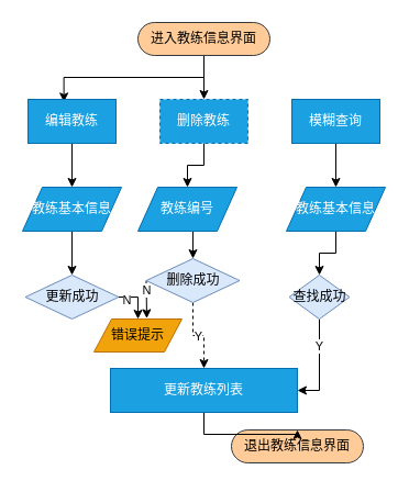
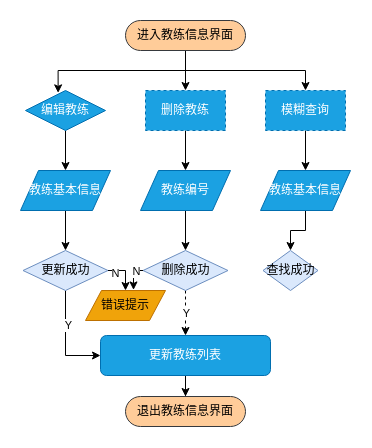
  <mxCell id="0" />
  <mxCell id="1" parent="0" />
  <mxCell id="2" style="edgeStyle=orthogonalEdgeStyle;rounded=0;orthogonalLoop=1;jettySize=auto;html=1;exitX=0.5;exitY=0.5;exitDx=0;exitDy=15;exitPerimeter=0;entryX=0.408;entryY=0.059;entryDx=0;entryDy=0;entryPerimeter=0;strokeWidth=1;jumpSize=6;" edge="1" parent="1" source="5" target="7"><mxGeometry relative="1" as="geometry" /></mxCell>
  <mxCell id="3" style="edgeStyle=orthogonalEdgeStyle;rounded=0;orthogonalLoop=1;jettySize=auto;html=1;exitX=0.5;exitY=0.5;exitDx=0;exitDy=15;exitPerimeter=0;" edge="1" parent="1" source="5" target="10"><mxGeometry relative="1" as="geometry" /></mxCell>
+ <mxCell id="4" style="edgeStyle=orthogonalEdgeStyle;rounded=0;orthogonalLoop=1;jettySize=auto;html=1;exitX=0.5;exitY=0.5;exitDx=0;exitDy=15;exitPerimeter=0;entryX=0.5;entryY=0;entryDx=0;entryDy=0;" edge="1" parent="1" source="5" target="12"><mxGeometry relative="1" as="geometry" /></mxCell>
  <mxCell id="5" value="进入教练信息界面" style="html=1;dashed=0;whiteSpace=wrap;shape=mxgraph.dfd.start;fillColor=#ffcc99;strokeColor=#36393d;" vertex="1" parent="1"><mxGeometry x="125" y="20" width="120" height="30" as="geometry" /></mxCell>
  <mxCell id="6" style="edgeStyle=orthogonalEdgeStyle;rounded=0;orthogonalLoop=1;jettySize=auto;html=1;exitX=0.5;exitY=1;exitDx=0;exitDy=0;" edge="1" parent="1" source="7" target="14"><mxGeometry relative="1" as="geometry" /></mxCell>
- <mxCell id="7" value="编辑教练" style="html=1;dashed=0;whiteSpace=wrap;fillColor=#1ba1e2;fontColor=#ffffff;strokeColor=#006EAF;" vertex="1" parent="1"><mxGeometry x="25" y="90" width="80" height="40" as="geometry" /></mxCell>
- <mxCell id="8" value="退出教练信息界面" style="html=1;dashed=0;whiteSpace=wrap;shape=mxgraph.dfd.start;fillColor=#ffcc99;strokeColor=#36393d;" vertex="1" parent="1"><mxGeometry x="210" y="391" width="120" height="30" as="geometry" /></mxCell>
+ <mxCell id="7" value="编辑教练" style="rhombus;html=1;dashed=0;whiteSpace=wrap;fillColor=#1ba1e2;fontColor=#ffffff;strokeColor=#006EAF;" vertex="1" parent="1"><mxGeometry x="25" y="90" width="80" height="40" as="geometry" /></mxCell>
+ <mxCell id="8" value="退出教练信息界面" style="html=1;dashed=0;whiteSpace=wrap;shape=mxgraph.dfd.start;fillColor=#ffcc99;strokeColor=#36393d;" vertex="1" parent="1"><mxGeometry x="125" y="396" width="120" height="30" as="geometry" /></mxCell>
  <mxCell id="9" style="edgeStyle=orthogonalEdgeStyle;rounded=0;orthogonalLoop=1;jettySize=auto;html=1;exitX=0.5;exitY=1;exitDx=0;exitDy=0;" edge="1" parent="1" source="10" target="16"><mxGeometry relative="1" as="geometry" /></mxCell>
  <mxCell id="10" value="删除教练" style="html=1;dashed=1;whiteSpace=wrap;fillColor=#1ba1e2;fontColor=#ffffff;strokeColor=#006EAF;" vertex="1" parent="1"><mxGeometry x="145" y="90" width="80" height="40" as="geometry" /></mxCell>
  <mxCell id="11" style="edgeStyle=orthogonalEdgeStyle;rounded=0;orthogonalLoop=1;jettySize=auto;html=1;exitX=0.5;exitY=1;exitDx=0;exitDy=0;" edge="1" parent="1" source="12" target="18"><mxGeometry relative="1" as="geometry" /></mxCell>
- <mxCell id="12" value="模糊查询" style="html=1;dashed=0;whiteSpace=wrap;fillColor=#1ba1e2;fontColor=#ffffff;strokeColor=#006EAF;" vertex="1" parent="1"><mxGeometry x="265" y="90" width="80" height="40" as="geometry" /></mxCell>
+ <mxCell id="12" value="模糊查询" style="html=1;dashed=1;whiteSpace=wrap;fillColor=#1ba1e2;fontColor=#ffffff;strokeColor=#006EAF;" vertex="1" parent="1"><mxGeometry x="265" y="90" width="80" height="40" as="geometry" /></mxCell>
  <mxCell id="13" style="edgeStyle=orthogonalEdgeStyle;rounded=0;orthogonalLoop=1;jettySize=auto;html=1;exitX=0.5;exitY=1;exitDx=0;exitDy=0;entryX=0.5;entryY=0;entryDx=0;entryDy=0;" edge="1" parent="1" source="14" target="23"><mxGeometry relative="1" as="geometry" /></mxCell>
  <mxCell id="14" value="教练基本信息" style="shape=parallelogram;perimeter=parallelogramPerimeter;whiteSpace=wrap;html=1;dashed=0;fillColor=#1ba1e2;fontColor=#ffffff;strokeColor=#006EAF;" vertex="1" parent="1"><mxGeometry x="20" y="170" width="90" height="40" as="geometry" /></mxCell>
  <mxCell id="15" style="edgeStyle=orthogonalEdgeStyle;rounded=0;orthogonalLoop=1;jettySize=auto;html=1;exitX=0.5;exitY=1;exitDx=0;exitDy=0;entryX=0.5;entryY=0;entryDx=0;entryDy=0;" edge="1" parent="1" source="16" target="28"><mxGeometry relative="1" as="geometry" /></mxCell>
- <mxCell id="16" value="教练编号" style="shape=parallelogram;perimeter=parallelogramPerimeter;whiteSpace=wrap;html=1;dashed=0;fillColor=#1ba1e2;fontColor=#ffffff;strokeColor=#006EAF;" vertex="1" parent="1"><mxGeometry x="125" y="170" width="90" height="40" as="geometry" /></mxCell>
+ <mxCell id="16" value="教练编号" style="shape=parallelogram;perimeter=parallelogramPerimeter;whiteSpace=wrap;html=1;dashed=0;fillColor=#1ba1e2;fontColor=#ffffff;strokeColor=#006EAF;" vertex="1" parent="1"><mxGeometry x="140" y="170" width="90" height="40" as="geometry" /></mxCell>
  <mxCell id="17" style="edgeStyle=orthogonalEdgeStyle;rounded=0;orthogonalLoop=1;jettySize=auto;html=1;exitX=0.5;exitY=1;exitDx=0;exitDy=0;entryX=0.5;entryY=0;entryDx=0;entryDy=0;" edge="1" parent="1" source="18" target="31"><mxGeometry relative="1" as="geometry" /></mxCell>
  <mxCell id="18" value="教练基本信息" style="shape=parallelogram;perimeter=parallelogramPerimeter;whiteSpace=wrap;html=1;dashed=0;fillColor=#1ba1e2;fontColor=#ffffff;strokeColor=#006EAF;" vertex="1" parent="1"><mxGeometry x="260" y="170" width="90" height="40" as="geometry" /></mxCell>
  <mxCell id="19" style="edgeStyle=orthogonalEdgeStyle;rounded=0;orthogonalLoop=1;jettySize=auto;html=1;exitX=1;exitY=0.5;exitDx=0;exitDy=0;entryX=0.5;entryY=0;entryDx=0;entryDy=0;" edge="1" parent="1" source="23" target="32"><mxGeometry relative="1" as="geometry" /></mxCell>
  <mxCell id="20" value="N" style="edgeLabel;html=1;align=center;verticalAlign=middle;resizable=0;points=[];" vertex="1" connectable="0" parent="19"><mxGeometry x="-0.636" y="-2" relative="1" as="geometry"><mxPoint as="offset" /></mxGeometry></mxCell>
+ <mxCell id="21" style="edgeStyle=orthogonalEdgeStyle;rounded=0;orthogonalLoop=1;jettySize=auto;html=1;exitX=0.5;exitY=1;exitDx=0;exitDy=0;entryX=0;entryY=0.5;entryDx=0;entryDy=0;" edge="1" parent="1" source="23" target="34"><mxGeometry relative="1" as="geometry" /></mxCell>
+ <mxCell id="22" value="Y" style="edgeLabel;html=1;align=center;verticalAlign=middle;resizable=0;points=[];" vertex="1" connectable="0" parent="21"><mxGeometry x="-0.327" y="2" relative="1" as="geometry"><mxPoint as="offset" /></mxGeometry></mxCell>
  <mxCell id="23" value="更新成功" style="shape=rhombus;html=1;dashed=0;whiteSpace=wrap;perimeter=rhombusPerimeter;fillColor=#dae8fc;strokeColor=#6c8ebf;" vertex="1" parent="1"><mxGeometry x="22.5" y="250" width="85" height="40" as="geometry" /></mxCell>
  <mxCell id="24" style="edgeStyle=orthogonalEdgeStyle;rounded=0;orthogonalLoop=1;jettySize=auto;html=1;exitX=0;exitY=0.5;exitDx=0;exitDy=0;entryX=0.6;entryY=-0.018;entryDx=0;entryDy=0;entryPerimeter=0;" edge="1" parent="1" source="28" target="32"><mxGeometry relative="1" as="geometry" /></mxCell>
  <mxCell id="25" value="N" style="edgeLabel;html=1;align=center;verticalAlign=middle;resizable=0;points=[];" vertex="1" connectable="0" parent="24"><mxGeometry x="-0.505" relative="1" as="geometry"><mxPoint as="offset" /></mxGeometry></mxCell>
  <mxCell id="26" style="edgeStyle=orthogonalEdgeStyle;rounded=0;orthogonalLoop=1;jettySize=auto;html=1;exitX=0.5;exitY=1;exitDx=0;exitDy=0;entryX=0.5;entryY=0;entryDx=0;entryDy=0;dashed=1;" edge="1" parent="1" source="28" target="34"><mxGeometry relative="1" as="geometry" /></mxCell>
  <mxCell id="27" value="Y" style="edgeLabel;html=1;align=center;verticalAlign=middle;resizable=0;points=[];" vertex="1" connectable="0" parent="26"><mxGeometry x="-0.037" relative="1" as="geometry"><mxPoint as="offset" /></mxGeometry></mxCell>
- <mxCell id="28" value="删除成功" style="shape=rhombus;html=1;dashed=0;whiteSpace=wrap;perimeter=rhombusPerimeter;fillColor=#dae8fc;strokeColor=#6c8ebf;" vertex="1" parent="1"><mxGeometry x="132.5" y="235" width="85" height="40" as="geometry" /></mxCell>
- <mxCell id="29" style="edgeStyle=orthogonalEdgeStyle;rounded=0;orthogonalLoop=1;jettySize=auto;html=1;exitX=0.5;exitY=1;exitDx=0;exitDy=0;entryX=1;entryY=0.5;entryDx=0;entryDy=0;" edge="1" parent="1" source="31" target="34"><mxGeometry relative="1" as="geometry" /></mxCell>
- <mxCell id="30" value="Y" style="edgeLabel;html=1;align=center;verticalAlign=middle;resizable=0;points=[];" vertex="1" connectable="0" parent="29"><mxGeometry x="-0.447" y="-1" relative="1" as="geometry"><mxPoint as="offset" /></mxGeometry></mxCell>
+ <mxCell id="28" value="删除成功" style="shape=rhombus;html=1;dashed=0;whiteSpace=wrap;perimeter=rhombusPerimeter;fillColor=#dae8fc;strokeColor=#6c8ebf;" vertex="1" parent="1"><mxGeometry x="142.5" y="250" width="85" height="40" as="geometry" /></mxCell>
  <mxCell id="31" value="查找成功" style="shape=rhombus;html=1;dashed=0;whiteSpace=wrap;perimeter=rhombusPerimeter;fillColor=#dae8fc;strokeColor=#6c8ebf;" vertex="1" parent="1"><mxGeometry x="262.5" y="250" width="55" height="40" as="geometry" /></mxCell>
  <mxCell id="32" value="错误提示" style="shape=parallelogram;perimeter=parallelogramPerimeter;whiteSpace=wrap;html=1;dashed=0;fillColor=#f0a30a;fontColor=#000000;strokeColor=#BD7000;" vertex="1" parent="1"><mxGeometry x="85" y="290" width="80" height="30" as="geometry" /></mxCell>
  <mxCell id="33" style="edgeStyle=orthogonalEdgeStyle;rounded=0;orthogonalLoop=1;jettySize=auto;html=1;exitX=0.5;exitY=1;exitDx=0;exitDy=0;" edge="1" parent="1" source="34" target="8"><mxGeometry relative="1" as="geometry" /></mxCell>
- <mxCell id="34" value="更新教练列表" style="html=1;dashed=0;whiteSpace=wrap;fillColor=#1ba1e2;fontColor=#ffffff;strokeColor=#006EAF;" vertex="1" parent="1"><mxGeometry x="100" y="335" width="170" height="40" as="geometry" /></mxCell>
+ <mxCell id="34" value="更新教练列表" style="html=1;dashed=0;whiteSpace=wrap;fillColor=#1ba1e2;fontColor=#ffffff;strokeColor=#006EAF;rounded=1;" vertex="1" parent="1"><mxGeometry x="100" y="335" width="170" height="40" as="geometry" /></mxCell>
  <mxCell id="35" style="edgeStyle=orthogonalEdgeStyle;rounded=0;orthogonalLoop=1;jettySize=auto;html=1;exitX=0.5;exitY=0.5;exitDx=0;exitDy=15;exitPerimeter=0;" edge="1" parent="1" source="8" target="8"><mxGeometry relative="1" as="geometry" /></mxCell>
